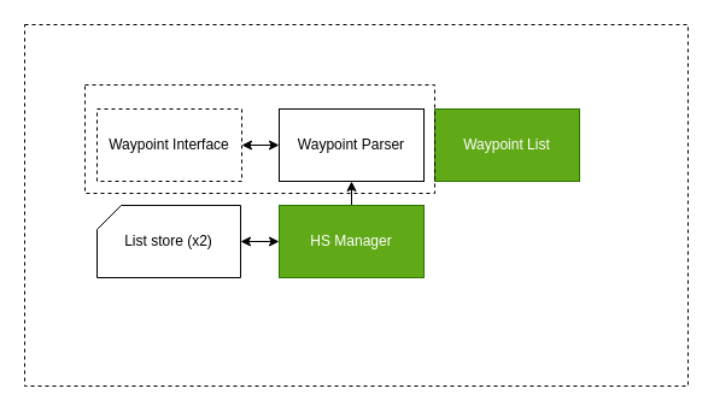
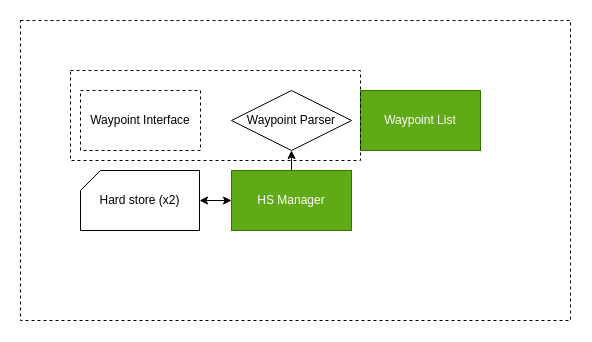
  <mxCell id="0" />
  <mxCell id="1" parent="0" />
  <mxCell id="2" value="&amp;nbsp;WAYPOINT STORE" style="rounded=0;whiteSpace=wrap;html=1;align=left;verticalAlign=top;dashed=1;fillColor=none;fontColor=#FFFFFF;" parent="1" vertex="1"><mxGeometry x="20" y="20" width="550" height="300" as="geometry" /></mxCell>
- <mxCell id="3" style="edgeStyle=orthogonalEdgeStyle;rounded=0;orthogonalLoop=1;jettySize=auto;html=1;exitX=1;exitY=0.5;exitDx=0;exitDy=0;entryX=0;entryY=0.5;entryDx=0;entryDy=0;startArrow=classic;startFill=1;" parent="1" source="4" target="6" edge="1"><mxGeometry relative="1" as="geometry" /></mxCell>
  <mxCell id="4" value="Waypoint Interface" style="rounded=0;whiteSpace=wrap;html=1;align=center;dashed=1;" parent="1" vertex="1"><mxGeometry x="80" y="90" width="120" height="60" as="geometry" /></mxCell>
  <mxCell id="5" style="edgeStyle=orthogonalEdgeStyle;rounded=0;orthogonalLoop=1;jettySize=auto;html=1;exitX=0.5;exitY=1;exitDx=0;exitDy=0;entryX=0.5;entryY=0;entryDx=0;entryDy=0;startArrow=classic;startFill=1;endArrow=none;" parent="1" source="6" target="9" edge="1"><mxGeometry relative="1" as="geometry" /></mxCell>
- <mxCell id="6" value="Waypoint Parser" style="rounded=0;whiteSpace=wrap;html=1;align=center;" parent="1" vertex="1"><mxGeometry x="231" y="90" width="120" height="60" as="geometry" /></mxCell>
+ <mxCell id="6" value="Waypoint Parser" style="rhombus;whiteSpace=wrap;html=1;align=center;" parent="1" vertex="1"><mxGeometry x="231" y="90" width="120" height="60" as="geometry" /></mxCell>
  <mxCell id="7" style="edgeStyle=orthogonalEdgeStyle;rounded=0;orthogonalLoop=1;jettySize=auto;html=1;exitX=1;exitY=0.5;exitDx=0;exitDy=0;exitPerimeter=0;entryX=0;entryY=0.5;entryDx=0;entryDy=0;startArrow=classic;startFill=1;" parent="1" source="8" target="9" edge="1"><mxGeometry relative="1" as="geometry" /></mxCell>
- <mxCell id="8" value="List store (x2)" style="shape=card;whiteSpace=wrap;html=1;align=center;size=20;" parent="1" vertex="1"><mxGeometry x="80" y="170" width="119" height="60" as="geometry" /></mxCell>
+ <mxCell id="8" value="Hard store (x2)" style="shape=card;whiteSpace=wrap;html=1;align=center;size=20;" parent="1" vertex="1"><mxGeometry x="80" y="170" width="119" height="60" as="geometry" /></mxCell>
  <mxCell id="9" value="HS Manager" style="rounded=0;whiteSpace=wrap;html=1;align=center;fillColor=#60a917;strokeColor=#2D7600;fontColor=#ffffff;" parent="1" vertex="1"><mxGeometry x="231" y="170" width="120" height="60" as="geometry" /></mxCell>
  <mxCell id="10" value="Waypoint List" style="rounded=0;whiteSpace=wrap;html=1;align=center;fillColor=#60a917;strokeColor=#2D7600;fontColor=#ffffff;" parent="1" vertex="1"><mxGeometry x="360" y="90" width="120" height="60" as="geometry" /></mxCell>
  <mxCell id="11" value="" style="rounded=0;whiteSpace=wrap;html=1;fillColor=none;dashed=1;" vertex="1" parent="1"><mxGeometry x="70" y="70" width="290" height="90" as="geometry" /></mxCell>
